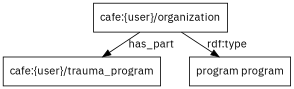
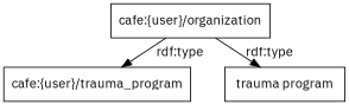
  digraph {
    fontname="IBM Plex Sans"
    nodesep=.5
    ranksep=0
    splines=true
    node [fontname="IBM Plex Sans" shape=rectangle]
    edge [fontname="IBM Plex Sans"]
    "cafe:{user}/organization"
    "cafe:{user}/trauma_program"
-   "trauma program" [label="program program"]
-   "cafe:{user}/organization" -> "cafe:{user}/trauma_program" [label=has_part]
+   "trauma program"
+   "cafe:{user}/organization" -> "cafe:{user}/trauma_program" [label="rdf:type"]
    "cafe:{user}/organization" -> "trauma program" [label="rdf:type"]
  }
